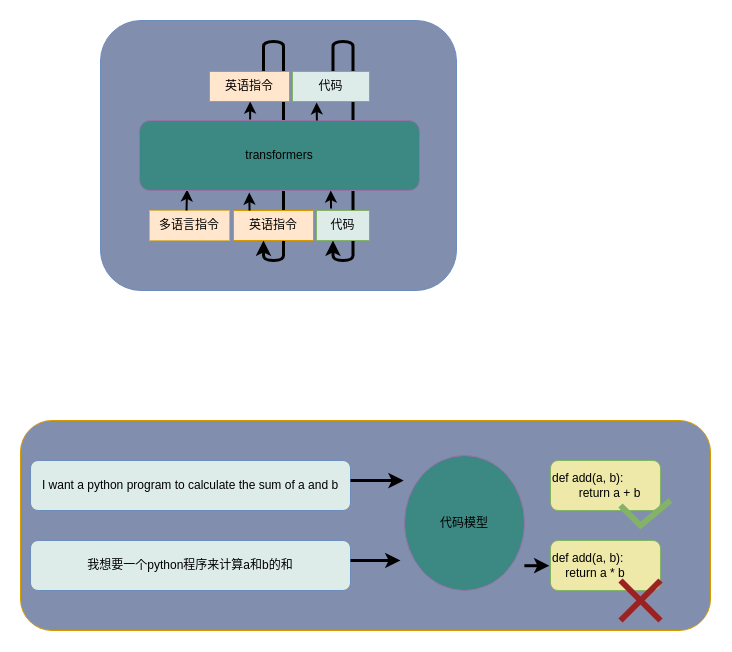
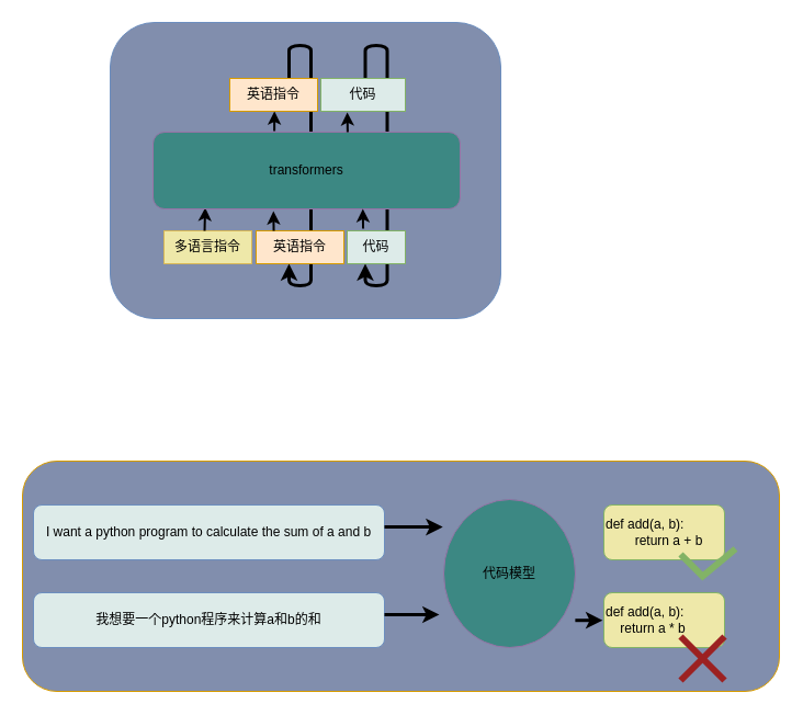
  <mxCell id="0" />
  <mxCell id="1" parent="0" />
  <mxCell id="2" value="" style="group" vertex="1" connectable="0" parent="1"><mxGeometry x="20" y="420" width="690" height="210" as="geometry" /></mxCell>
  <mxCell id="3" value="" style="rounded=1;whiteSpace=wrap;html=1;fillColor=#818EAD;strokeColor=#d79b00;" vertex="1" parent="2"><mxGeometry width="690" height="210" as="geometry" /></mxCell>
  <mxCell id="4" value="I want a python program to calculate the sum of a and b" style="rounded=1;whiteSpace=wrap;html=1;fillColor=#DDEBE9;strokeColor=#6c8ebf;" vertex="1" parent="2"><mxGeometry x="10" y="40" width="320" height="50" as="geometry" /></mxCell>
  <mxCell id="5" value="我想要一个python程序来计算a和b的和" style="rounded=1;whiteSpace=wrap;html=1;fillColor=#DDEBE9;strokeColor=#6c8ebf;" vertex="1" parent="2"><mxGeometry x="10" y="120" width="320" height="50" as="geometry" /></mxCell>
  <mxCell id="6" value="代码模型" style="ellipse;whiteSpace=wrap;html=1;fillColor=#3C8883;strokeColor=#9673a6;" vertex="1" parent="2"><mxGeometry x="384" y="35" width="120" height="135" as="geometry" /></mxCell>
  <mxCell id="7" value="def add(a, b):&lt;br&gt;&lt;span style=&quot;white-space: pre;&quot;&gt;&#09;&lt;/span&gt;return a + b" style="rounded=1;whiteSpace=wrap;html=1;align=left;fillColor=#EEE8A9;strokeColor=#82b366;" vertex="1" parent="2"><mxGeometry x="530" y="40" width="110" height="50" as="geometry" /></mxCell>
  <mxCell id="8" value="def add(a, b):&lt;br style=&quot;border-color: var(--border-color);&quot;&gt;&lt;span style=&quot;border-color: var(--border-color);&quot;&gt;&lt;span style=&quot;white-space: pre;&quot;&gt;&amp;nbsp;&amp;nbsp;&amp;nbsp;&amp;nbsp;&lt;/span&gt;&lt;/span&gt;&lt;span style=&quot;&quot;&gt;return a * b&lt;/span&gt;" style="rounded=1;whiteSpace=wrap;html=1;align=left;fillColor=#EEE8A9;strokeColor=#82b366;" vertex="1" parent="2"><mxGeometry x="530" y="120" width="110" height="50" as="geometry" /></mxCell>
  <mxCell id="9" value="" style="endArrow=classic;html=1;rounded=0;entryX=-0.007;entryY=0.186;entryDx=0;entryDy=0;entryPerimeter=0;strokeWidth=3;" edge="1" parent="2" target="6"><mxGeometry width="50" height="50" relative="1" as="geometry"><mxPoint x="330" y="60" as="sourcePoint" /><mxPoint x="380" y="10" as="targetPoint" /></mxGeometry></mxCell>
  <mxCell id="10" value="" style="endArrow=classic;html=1;rounded=0;strokeWidth=3;" edge="1" parent="2"><mxGeometry width="50" height="50" relative="1" as="geometry"><mxPoint x="330" y="140" as="sourcePoint" /><mxPoint x="380" y="140" as="targetPoint" /></mxGeometry></mxCell>
  <mxCell id="11" value="" style="endArrow=classic;html=1;rounded=0;exitX=1.001;exitY=0.192;exitDx=0;exitDy=0;exitPerimeter=0;entryX=-0.007;entryY=0.412;entryDx=0;entryDy=0;entryPerimeter=0;strokeWidth=3;" edge="1" parent="2"><mxGeometry width="50" height="50" relative="1" as="geometry"><mxPoint x="503.88" y="145.21" as="sourcePoint" /><mxPoint x="528.88" y="145.21" as="targetPoint" /></mxGeometry></mxCell>
  <mxCell id="12" value="" style="endArrow=none;html=1;rounded=0;fillColor=#d5e8d4;strokeColor=#82b366;strokeWidth=6;" edge="1" parent="2"><mxGeometry width="50" height="50" relative="1" as="geometry"><mxPoint x="600" y="85" as="sourcePoint" /><mxPoint x="650" y="80" as="targetPoint" /><Array as="points"><mxPoint x="620" y="105" /></Array></mxGeometry></mxCell>
  <mxCell id="13" value="" style="group" vertex="1" connectable="0" parent="2"><mxGeometry x="600" y="160" width="40" height="40" as="geometry" /></mxCell>
  <mxCell id="14" value="" style="endArrow=none;html=1;rounded=0;strokeWidth=6;fillColor=#f8cecc;strokeColor=#9c2121;" edge="1" parent="13"><mxGeometry width="50" height="50" relative="1" as="geometry"><mxPoint x="40" y="40" as="sourcePoint" /><mxPoint as="targetPoint" /></mxGeometry></mxCell>
  <mxCell id="15" value="" style="endArrow=none;html=1;rounded=0;strokeWidth=6;fillColor=#f8cecc;strokeColor=#9c2121;" edge="1" parent="13"><mxGeometry width="50" height="50" relative="1" as="geometry"><mxPoint y="40" as="sourcePoint" /><mxPoint x="40" as="targetPoint" /></mxGeometry></mxCell>
  <mxCell id="16" value="" style="group" vertex="1" connectable="0" parent="1"><mxGeometry x="100" y="20" width="356" height="270" as="geometry" /></mxCell>
  <mxCell id="17" value="" style="rounded=1;whiteSpace=wrap;html=1;fillColor=#818EAD;strokeColor=#6c8ebf;gradientColor=none;container=0;" parent="16" vertex="1"><mxGeometry width="356" height="270" as="geometry" /></mxCell>
- <mxCell id="18" value="多语言指令" style="rounded=0;whiteSpace=wrap;html=1;fillColor=#ffe6cc;strokeColor=#d6b656;container=0;" parent="16" vertex="1"><mxGeometry x="49" y="190" width="80" height="30" as="geometry" /></mxCell>
+ <mxCell id="18" value="多语言指令" style="rounded=0;whiteSpace=wrap;html=1;fillColor=#EEE8A9;strokeColor=#d6b656;container=0;" parent="16" vertex="1"><mxGeometry x="49" y="190" width="80" height="30" as="geometry" /></mxCell>
  <mxCell id="19" value="" style="curved=1;endArrow=classic;html=1;rounded=0;strokeWidth=3;" parent="16" edge="1"><mxGeometry width="50" height="50" relative="1" as="geometry"><mxPoint x="163" y="51" as="sourcePoint" /><mxPoint x="163" y="220" as="targetPoint" /><Array as="points"><mxPoint x="163" y="31" /><mxPoint x="163" y="21" /><mxPoint x="183" y="21" /><mxPoint x="183" y="31" /><mxPoint x="183" y="81" /><mxPoint x="183" y="230" /><mxPoint x="183" y="240" /><mxPoint x="163" y="240" /><mxPoint x="163" y="230" /></Array></mxGeometry></mxCell>
  <mxCell id="20" value="" style="endArrow=classic;html=1;rounded=0;entryX=0.17;entryY=0.985;entryDx=0;entryDy=0;entryPerimeter=0;strokeWidth=2;" parent="16" target="26" edge="1"><mxGeometry width="50" height="50" relative="1" as="geometry"><mxPoint x="86" y="190" as="sourcePoint" /><mxPoint x="106" y="170" as="targetPoint" /></mxGeometry></mxCell>
  <mxCell id="21" value="" style="endArrow=classic;html=1;rounded=0;entryX=0.17;entryY=0.985;entryDx=0;entryDy=0;entryPerimeter=0;exitX=0.395;exitY=-0.013;exitDx=0;exitDy=0;exitPerimeter=0;strokeWidth=2;" parent="16" source="26" edge="1"><mxGeometry width="50" height="50" relative="1" as="geometry"><mxPoint x="148.7" y="102.05" as="sourcePoint" /><mxPoint x="149.7" y="81.05" as="targetPoint" /></mxGeometry></mxCell>
  <mxCell id="22" value="英语指令" style="rounded=0;whiteSpace=wrap;html=1;fillColor=#ffe6cc;strokeColor=#d79b00;container=0;" parent="16" vertex="1"><mxGeometry x="133" y="190" width="80" height="30" as="geometry" /></mxCell>
  <mxCell id="23" value="英语指令" style="rounded=0;whiteSpace=wrap;html=1;fillColor=#ffe6cc;strokeColor=#d79b00;container=0;" parent="16" vertex="1"><mxGeometry x="109" y="51" width="80" height="30" as="geometry" /></mxCell>
  <mxCell id="24" value="" style="curved=1;endArrow=classic;html=1;rounded=0;strokeWidth=3;" parent="16" edge="1"><mxGeometry width="50" height="50" relative="1" as="geometry"><mxPoint x="232.5" y="51" as="sourcePoint" /><mxPoint x="232.5" y="220" as="targetPoint" /><Array as="points"><mxPoint x="232.5" y="31" /><mxPoint x="232.5" y="21" /><mxPoint x="252.5" y="21" /><mxPoint x="252.5" y="31" /><mxPoint x="252.5" y="81" /><mxPoint x="252.5" y="230" /><mxPoint x="252.5" y="240" /><mxPoint x="232.5" y="240" /><mxPoint x="232.5" y="230" /></Array></mxGeometry></mxCell>
  <mxCell id="25" value="代码" style="rounded=0;whiteSpace=wrap;html=1;fillColor=#DDEBE9;strokeColor=#82b366;container=0;" parent="16" vertex="1"><mxGeometry x="192" y="51" width="77" height="30" as="geometry" /></mxCell>
  <mxCell id="26" value="transformers" style="rounded=1;whiteSpace=wrap;html=1;fillColor=#3C8883;strokeColor=#9673a6;container=0;" parent="16" vertex="1"><mxGeometry x="39" y="100" width="280" height="70" as="geometry" /></mxCell>
  <mxCell id="27" value="代码" style="rounded=0;whiteSpace=wrap;html=1;fillColor=#DDEBE9;strokeColor=#82b366;container=0;" parent="16" vertex="1"><mxGeometry x="216" y="190" width="53" height="30" as="geometry" /></mxCell>
  <mxCell id="28" value="" style="endArrow=classic;html=1;rounded=0;entryX=0.17;entryY=0.985;entryDx=0;entryDy=0;entryPerimeter=0;exitX=0.395;exitY=-0.013;exitDx=0;exitDy=0;exitPerimeter=0;strokeWidth=2;" edge="1" parent="16"><mxGeometry width="50" height="50" relative="1" as="geometry"><mxPoint x="216.4" y="99.91" as="sourcePoint" /><mxPoint x="216.1" y="81.96" as="targetPoint" /></mxGeometry></mxCell>
  <mxCell id="29" value="" style="endArrow=classic;html=1;rounded=0;entryX=0.17;entryY=0.985;entryDx=0;entryDy=0;entryPerimeter=0;exitX=0.395;exitY=-0.013;exitDx=0;exitDy=0;exitPerimeter=0;strokeWidth=2;" edge="1" parent="16"><mxGeometry width="50" height="50" relative="1" as="geometry"><mxPoint x="149.06" y="190" as="sourcePoint" /><mxPoint x="148.76" y="172.05" as="targetPoint" /></mxGeometry></mxCell>
  <mxCell id="30" value="" style="endArrow=classic;html=1;rounded=0;entryX=0.17;entryY=0.985;entryDx=0;entryDy=0;entryPerimeter=0;exitX=0.395;exitY=-0.013;exitDx=0;exitDy=0;exitPerimeter=0;strokeWidth=2;" edge="1" parent="16"><mxGeometry width="50" height="50" relative="1" as="geometry"><mxPoint x="230.56" y="187.95" as="sourcePoint" /><mxPoint x="230.26" y="170" as="targetPoint" /></mxGeometry></mxCell>
